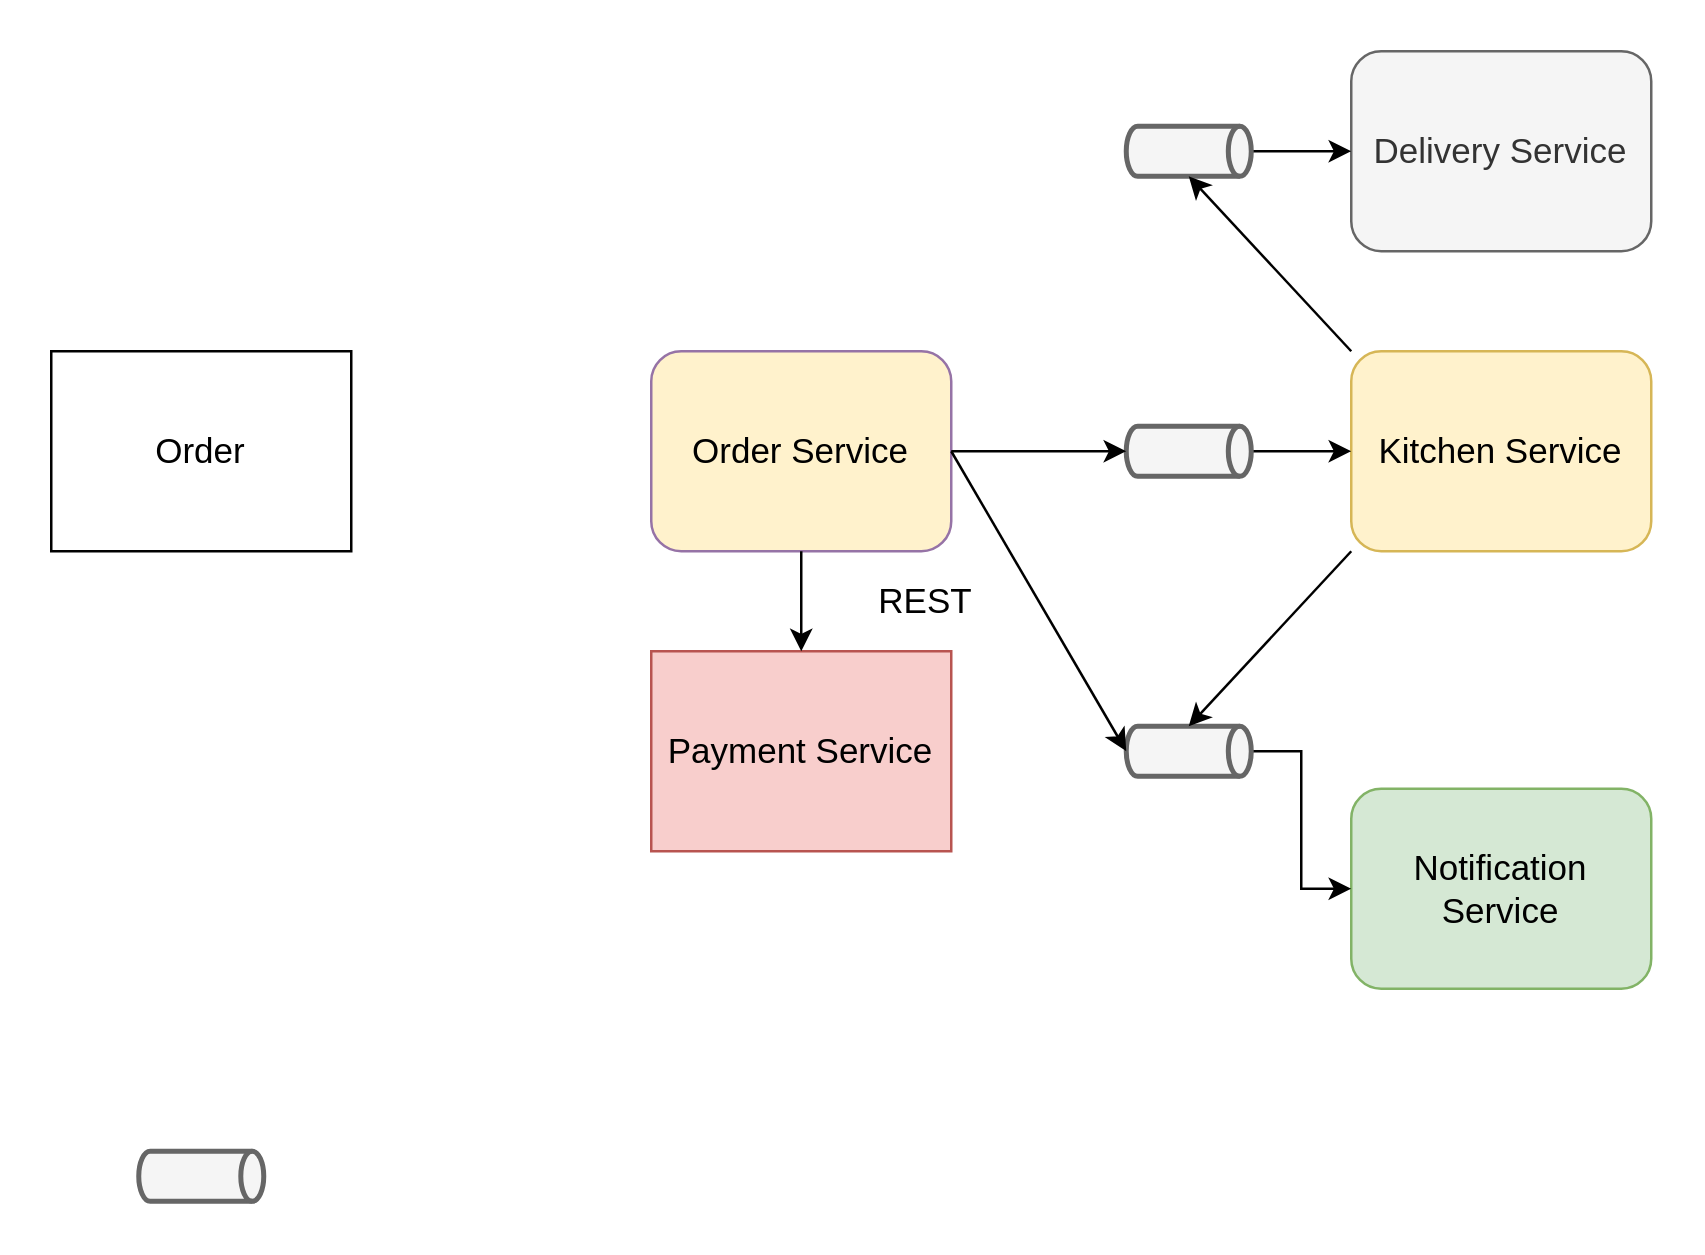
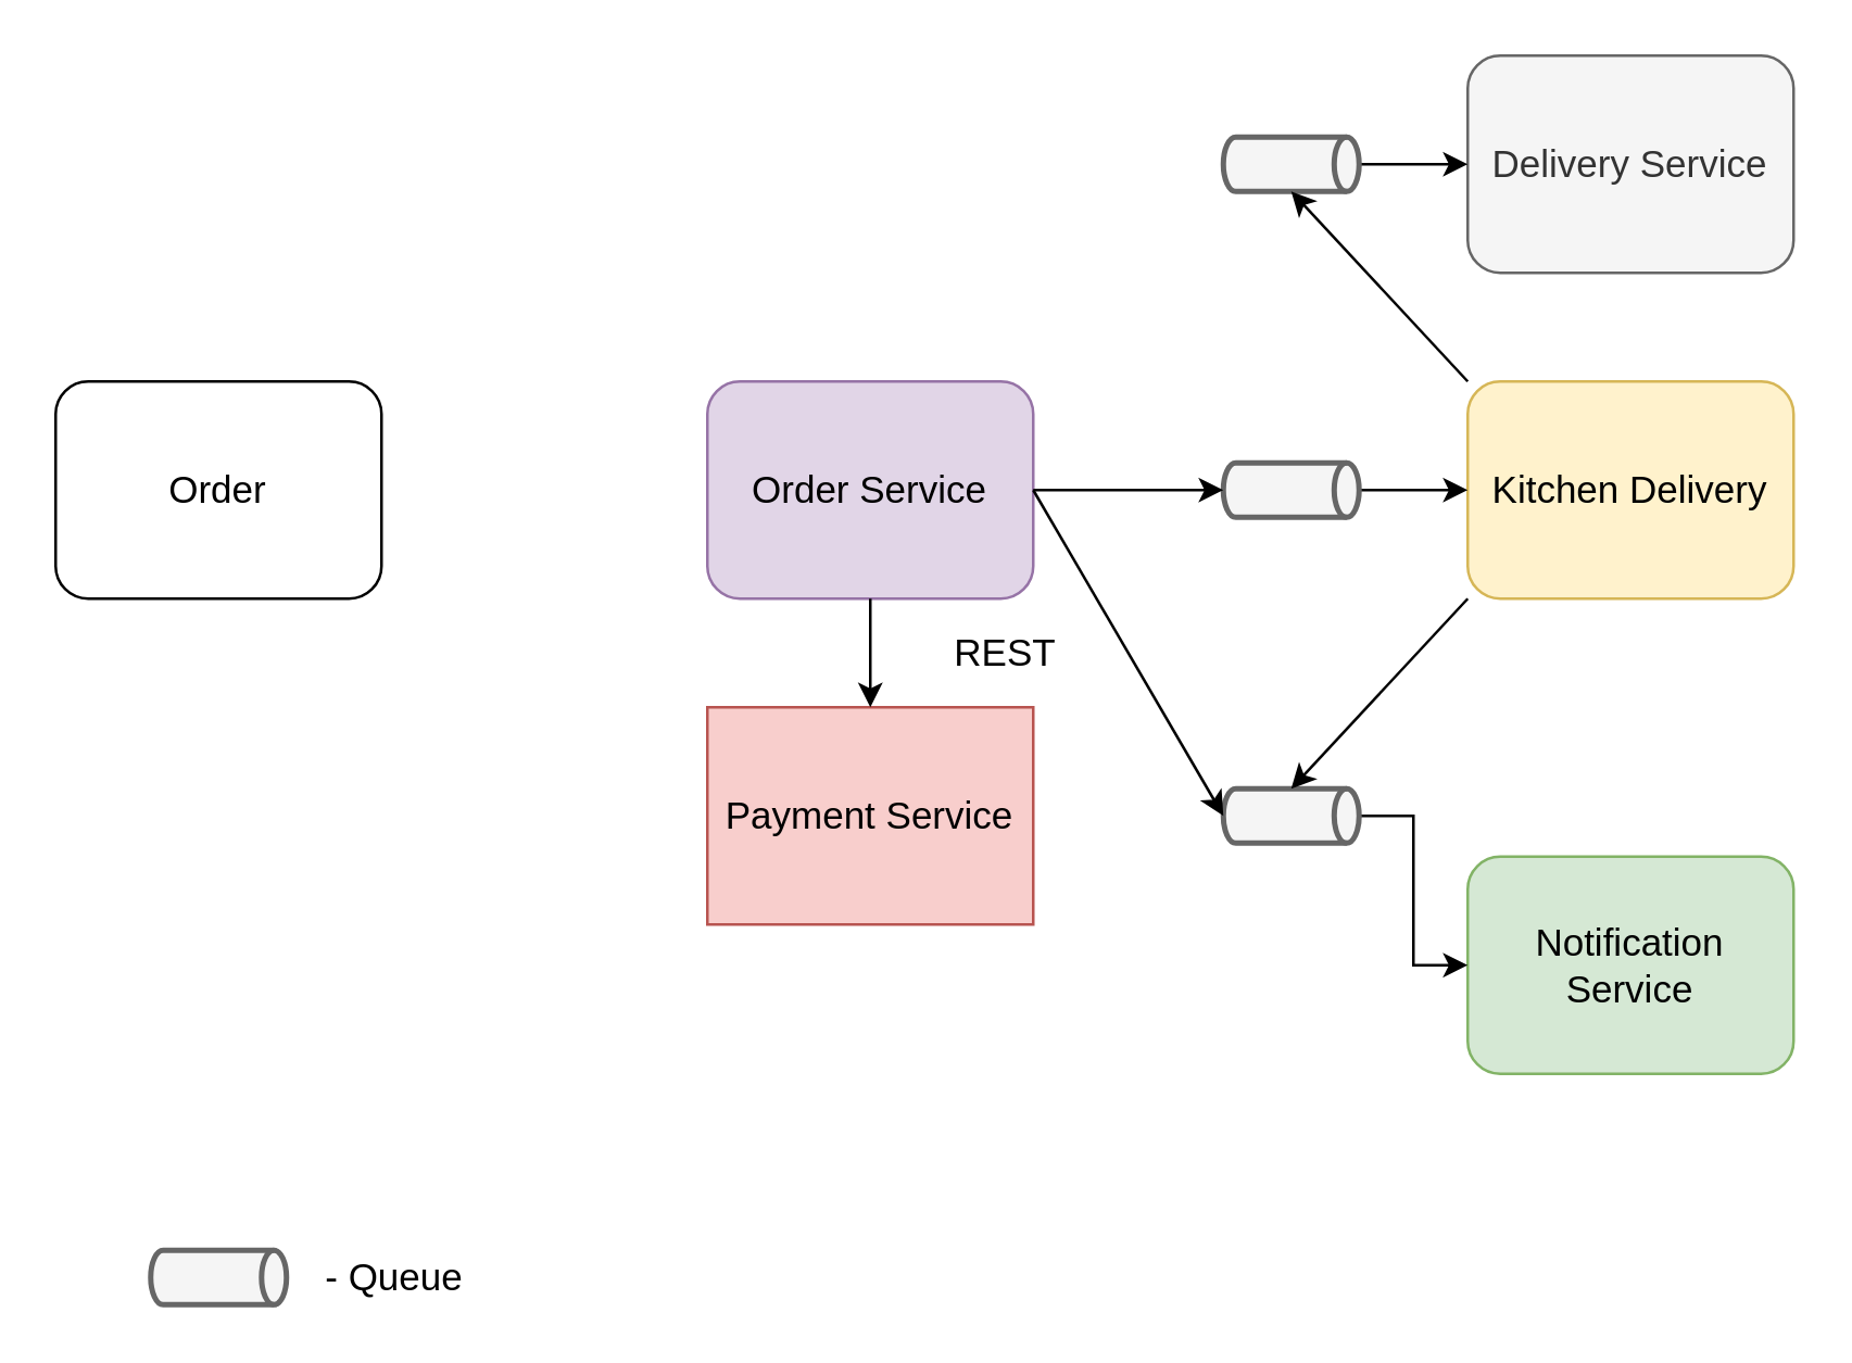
  <mxCell id="0" />
  <mxCell id="1" parent="0" />
- <mxCell id="2" value="Order Service" style="rounded=1;whiteSpace=wrap;html=1;fillColor=#fff2cc;strokeColor=#9673a6;fontSize=14;" vertex="1" parent="1"><mxGeometry x="260" y="140" width="120" height="80" as="geometry" /></mxCell>
+ <mxCell id="2" value="Order Service" style="rounded=1;whiteSpace=wrap;html=1;fillColor=#e1d5e7;strokeColor=#9673a6;fontSize=14;" vertex="1" parent="1"><mxGeometry x="260" y="140" width="120" height="80" as="geometry" /></mxCell>
  <mxCell id="3" value="Notification Service" style="rounded=1;whiteSpace=wrap;html=1;fillColor=#d5e8d4;strokeColor=#82b366;fontSize=14;" vertex="1" parent="1"><mxGeometry x="540" y="315" width="120" height="80" as="geometry" /></mxCell>
- <mxCell id="4" value="Kitchen Service" style="rounded=1;whiteSpace=wrap;html=1;fillColor=#fff2cc;strokeColor=#d6b656;fontSize=14;" vertex="1" parent="1"><mxGeometry x="540" y="140" width="120" height="80" as="geometry" /></mxCell>
+ <mxCell id="4" value="Kitchen Delivery" style="rounded=1;whiteSpace=wrap;html=1;fillColor=#fff2cc;strokeColor=#d6b656;fontSize=14;" vertex="1" parent="1"><mxGeometry x="540" y="140" width="120" height="80" as="geometry" /></mxCell>
  <mxCell id="5" value="Delivery Service" style="rounded=1;whiteSpace=wrap;html=1;fillColor=#f5f5f5;fontSize=14;strokeColor=#666666;fontColor=#333333;" vertex="1" parent="1"><mxGeometry x="540" y="20" width="120" height="80" as="geometry" /></mxCell>
  <mxCell id="6" value="Payment Service" style="whiteSpace=wrap;html=1;fillColor=#f8cecc;fontSize=14;strokeColor=#b85450;rounded=0;" vertex="1" parent="1"><mxGeometry x="260" y="260" width="120" height="80" as="geometry" /></mxCell>
- <mxCell id="7" value="Order" style="whiteSpace=wrap;html=1;fontSize=14;rounded=0;" vertex="1" parent="1"><mxGeometry x="20" y="140" width="120" height="80" as="geometry" /></mxCell>
+ <mxCell id="7" value="Order" style="rounded=1;whiteSpace=wrap;html=1;fontSize=14;" vertex="1" parent="1"><mxGeometry x="20" y="140" width="120" height="80" as="geometry" /></mxCell>
  <mxCell id="8" value="" style="endArrow=none;startArrow=classic;html=1;fontSize=14;exitX=0.5;exitY=0;exitDx=0;exitDy=0;entryX=0.5;entryY=1;entryDx=0;entryDy=0;" edge="1" parent="1" source="6" target="2"><mxGeometry width="50" height="50" relative="1" as="geometry"><mxPoint x="400" y="190" as="sourcePoint" /><mxPoint x="450" y="140" as="targetPoint" /></mxGeometry></mxCell>
  <mxCell id="9" value="REST" style="text;html=1;strokeColor=none;fillColor=none;align=center;verticalAlign=middle;whiteSpace=wrap;rounded=0;fontSize=14;" vertex="1" parent="1"><mxGeometry x="350" y="230" width="40" height="20" as="geometry" /></mxCell>
  <mxCell id="10" style="edgeStyle=orthogonalEdgeStyle;rounded=0;orthogonalLoop=1;jettySize=auto;html=1;exitX=1;exitY=0.5;exitDx=0;exitDy=0;exitPerimeter=0;entryX=0;entryY=0.5;entryDx=0;entryDy=0;fontSize=14;" edge="1" parent="1" source="11" target="5"><mxGeometry relative="1" as="geometry" /></mxCell>
  <mxCell id="11" value="" style="strokeWidth=2;html=1;shape=mxgraph.flowchart.direct_data;whiteSpace=wrap;fillColor=#f5f5f5;fontSize=14;strokeColor=#666666;fontColor=#333333;" vertex="1" parent="1"><mxGeometry x="450" y="50" width="50" height="20" as="geometry" /></mxCell>
  <mxCell id="12" style="edgeStyle=orthogonalEdgeStyle;rounded=0;orthogonalLoop=1;jettySize=auto;html=1;exitX=1;exitY=0.5;exitDx=0;exitDy=0;exitPerimeter=0;entryX=0;entryY=0.5;entryDx=0;entryDy=0;fontSize=14;" edge="1" parent="1" source="13" target="4"><mxGeometry relative="1" as="geometry" /></mxCell>
  <mxCell id="13" value="" style="strokeWidth=2;html=1;shape=mxgraph.flowchart.direct_data;whiteSpace=wrap;fillColor=#f5f5f5;fontSize=14;strokeColor=#666666;fontColor=#333333;" vertex="1" parent="1"><mxGeometry x="450" y="170" width="50" height="20" as="geometry" /></mxCell>
  <mxCell id="14" style="edgeStyle=orthogonalEdgeStyle;rounded=0;orthogonalLoop=1;jettySize=auto;html=1;exitX=1;exitY=0.5;exitDx=0;exitDy=0;exitPerimeter=0;entryX=0;entryY=0.5;entryDx=0;entryDy=0;fontSize=14;" edge="1" parent="1" source="15" target="3"><mxGeometry relative="1" as="geometry" /></mxCell>
  <mxCell id="15" value="" style="strokeWidth=2;html=1;shape=mxgraph.flowchart.direct_data;whiteSpace=wrap;fillColor=#f5f5f5;fontSize=14;strokeColor=#666666;fontColor=#333333;" vertex="1" parent="1"><mxGeometry x="450" y="290" width="50" height="20" as="geometry" /></mxCell>
  <mxCell id="16" value="" style="endArrow=classic;html=1;fontSize=14;exitX=1;exitY=0.5;exitDx=0;exitDy=0;entryX=0;entryY=0.5;entryDx=0;entryDy=0;entryPerimeter=0;" edge="1" parent="1" source="2" target="15"><mxGeometry width="50" height="50" relative="1" as="geometry"><mxPoint x="400" y="190" as="sourcePoint" /><mxPoint x="450" y="140" as="targetPoint" /></mxGeometry></mxCell>
  <mxCell id="17" value="" style="endArrow=classic;html=1;fontSize=14;exitX=1;exitY=0.5;exitDx=0;exitDy=0;entryX=0;entryY=0.5;entryDx=0;entryDy=0;entryPerimeter=0;" edge="1" parent="1" source="2" target="13"><mxGeometry width="50" height="50" relative="1" as="geometry"><mxPoint x="400" y="190" as="sourcePoint" /><mxPoint x="450" y="140" as="targetPoint" /></mxGeometry></mxCell>
  <mxCell id="18" value="" style="endArrow=classic;html=1;fontSize=14;exitX=0;exitY=0;exitDx=0;exitDy=0;entryX=0.5;entryY=1;entryDx=0;entryDy=0;entryPerimeter=0;" edge="1" parent="1" source="4" target="11"><mxGeometry width="50" height="50" relative="1" as="geometry"><mxPoint x="400" y="190" as="sourcePoint" /><mxPoint x="450" y="140" as="targetPoint" /></mxGeometry></mxCell>
  <mxCell id="19" value="" style="endArrow=classic;html=1;fontSize=14;exitX=0;exitY=1;exitDx=0;exitDy=0;entryX=0.5;entryY=0;entryDx=0;entryDy=0;entryPerimeter=0;" edge="1" parent="1" source="4" target="15"><mxGeometry width="50" height="50" relative="1" as="geometry"><mxPoint x="400" y="190" as="sourcePoint" /><mxPoint x="450" y="140" as="targetPoint" /></mxGeometry></mxCell>
  <mxCell id="20" value="" style="strokeWidth=2;html=1;shape=mxgraph.flowchart.direct_data;whiteSpace=wrap;fillColor=#f5f5f5;fontSize=14;strokeColor=#666666;fontColor=#333333;" vertex="1" parent="1"><mxGeometry x="55" y="460" width="50" height="20" as="geometry" /></mxCell>
+ <mxCell id="21" value="- Queue" style="text;html=1;strokeColor=none;fillColor=none;align=center;verticalAlign=middle;whiteSpace=wrap;rounded=0;fontSize=14;" vertex="1" parent="1"><mxGeometry x="110" y="460" width="70" height="20" as="geometry" /></mxCell>
